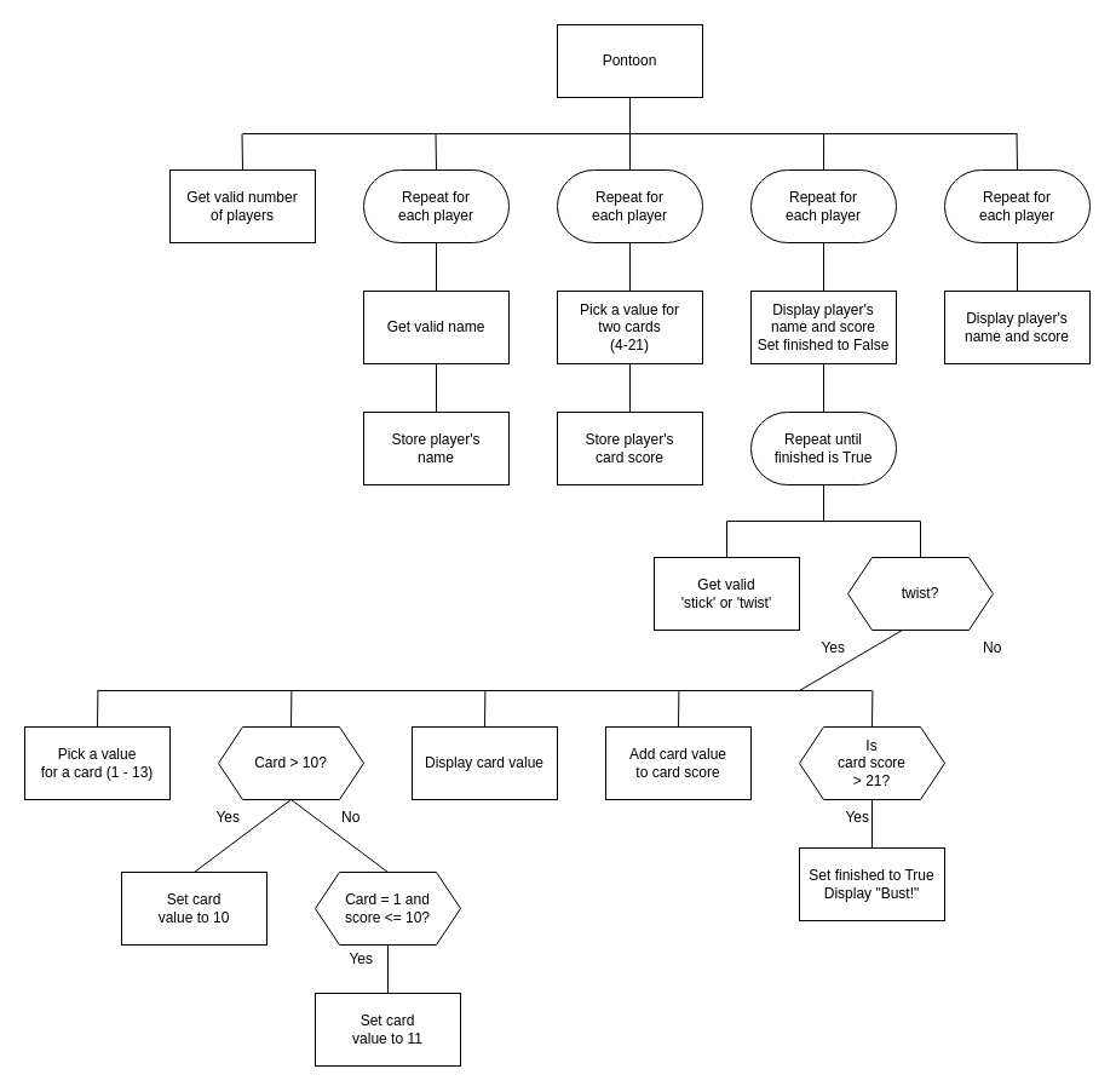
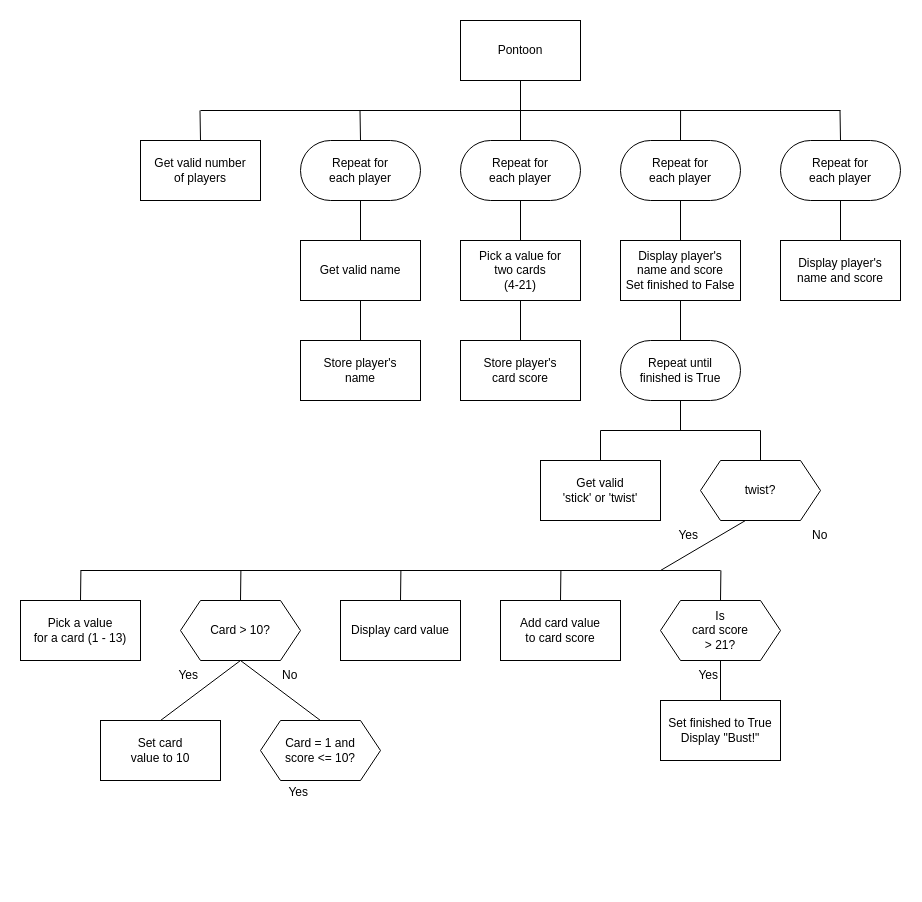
  <mxCell id="0" />
  <mxCell id="1" parent="0" />
  <mxCell id="2" style="edgeStyle=none;shape=connector;rounded=0;orthogonalLoop=1;jettySize=auto;html=1;exitX=0.5;exitY=1;exitDx=0;exitDy=0;entryX=0.5;entryY=0;entryDx=0;entryDy=0;labelBackgroundColor=default;strokeColor=default;fontFamily=Helvetica;fontSize=11;fontColor=default;endArrow=none;endFill=0;" parent="1" source="3" target="13" edge="1"><mxGeometry relative="1" as="geometry" /></mxCell>
  <mxCell id="3" value="Pontoon" style="rounded=0;whiteSpace=wrap;html=1;" parent="1" vertex="1"><mxGeometry x="460" y="20" width="120" height="60" as="geometry" /></mxCell>
  <mxCell id="4" style="edgeStyle=none;shape=connector;rounded=0;orthogonalLoop=1;jettySize=auto;html=1;exitX=0.5;exitY=0;exitDx=0;exitDy=0;labelBackgroundColor=default;strokeColor=default;fontFamily=Helvetica;fontSize=11;fontColor=default;endArrow=none;endFill=0;" parent="1" source="5" edge="1"><mxGeometry relative="1" as="geometry"><mxPoint x="199.5" y="110" as="targetPoint" /></mxGeometry></mxCell>
  <mxCell id="5" value="Get valid number&lt;br&gt;of players" style="rounded=0;whiteSpace=wrap;html=1;" parent="1" vertex="1"><mxGeometry x="140" y="140" width="120" height="60" as="geometry" /></mxCell>
  <mxCell id="6" style="rounded=0;orthogonalLoop=1;jettySize=auto;html=1;exitX=0.5;exitY=1;exitDx=0;exitDy=0;entryX=0.5;entryY=0;entryDx=0;entryDy=0;endArrow=none;endFill=0;" parent="1" source="8" target="10" edge="1"><mxGeometry relative="1" as="geometry" /></mxCell>
  <mxCell id="7" style="edgeStyle=none;shape=connector;rounded=0;orthogonalLoop=1;jettySize=auto;html=1;exitX=0.5;exitY=0;exitDx=0;exitDy=0;labelBackgroundColor=default;strokeColor=default;fontFamily=Helvetica;fontSize=11;fontColor=default;endArrow=none;endFill=0;" parent="1" source="8" edge="1"><mxGeometry relative="1" as="geometry"><mxPoint x="359.5" y="110" as="targetPoint" /></mxGeometry></mxCell>
  <mxCell id="8" value="Repeat for&lt;br&gt;each player" style="rounded=1;whiteSpace=wrap;html=1;arcSize=50;" parent="1" vertex="1"><mxGeometry x="300" y="140" width="120" height="60" as="geometry" /></mxCell>
  <mxCell id="9" style="edgeStyle=none;shape=connector;rounded=0;orthogonalLoop=1;jettySize=auto;html=1;exitX=0.5;exitY=1;exitDx=0;exitDy=0;entryX=0.5;entryY=0;entryDx=0;entryDy=0;labelBackgroundColor=default;strokeColor=default;fontFamily=Helvetica;fontSize=11;fontColor=default;endArrow=none;endFill=0;" parent="1" source="10" target="11" edge="1"><mxGeometry relative="1" as="geometry" /></mxCell>
  <mxCell id="10" value="Get valid name" style="rounded=0;whiteSpace=wrap;html=1;" parent="1" vertex="1"><mxGeometry x="300" y="240" width="120" height="60" as="geometry" /></mxCell>
  <mxCell id="11" value="Store player's&lt;br&gt;name" style="rounded=0;whiteSpace=wrap;html=1;" parent="1" vertex="1"><mxGeometry x="300" y="340" width="120" height="60" as="geometry" /></mxCell>
  <mxCell id="12" style="edgeStyle=none;shape=connector;rounded=0;orthogonalLoop=1;jettySize=auto;html=1;exitX=0.5;exitY=1;exitDx=0;exitDy=0;entryX=0.5;entryY=0;entryDx=0;entryDy=0;labelBackgroundColor=default;strokeColor=default;fontFamily=Helvetica;fontSize=11;fontColor=default;endArrow=none;endFill=0;" parent="1" source="13" target="15" edge="1"><mxGeometry relative="1" as="geometry" /></mxCell>
  <mxCell id="13" value="Repeat for&lt;br&gt;each player" style="rounded=1;whiteSpace=wrap;html=1;arcSize=50;" parent="1" vertex="1"><mxGeometry x="460" y="140" width="120" height="60" as="geometry" /></mxCell>
  <mxCell id="14" style="edgeStyle=none;shape=connector;rounded=0;orthogonalLoop=1;jettySize=auto;html=1;exitX=0.5;exitY=1;exitDx=0;exitDy=0;entryX=0.5;entryY=0;entryDx=0;entryDy=0;labelBackgroundColor=default;strokeColor=default;fontFamily=Helvetica;fontSize=11;fontColor=default;endArrow=none;endFill=0;" parent="1" source="15" target="16" edge="1"><mxGeometry relative="1" as="geometry" /></mxCell>
  <mxCell id="15" value="Pick a value for&lt;br&gt;two cards&lt;br&gt;(4-21)" style="rounded=0;whiteSpace=wrap;html=1;" parent="1" vertex="1"><mxGeometry x="460" y="240" width="120" height="60" as="geometry" /></mxCell>
  <mxCell id="16" value="Store player's&lt;br&gt;card score" style="rounded=0;whiteSpace=wrap;html=1;" parent="1" vertex="1"><mxGeometry x="460" y="340" width="120" height="60" as="geometry" /></mxCell>
  <mxCell id="17" style="edgeStyle=none;shape=connector;rounded=0;orthogonalLoop=1;jettySize=auto;html=1;exitX=0.5;exitY=1;exitDx=0;exitDy=0;entryX=0.5;entryY=0;entryDx=0;entryDy=0;labelBackgroundColor=default;strokeColor=default;fontFamily=Helvetica;fontSize=11;fontColor=default;endArrow=none;endFill=0;" parent="1" source="19" target="21" edge="1"><mxGeometry relative="1" as="geometry" /></mxCell>
  <mxCell id="18" style="edgeStyle=none;shape=connector;rounded=0;orthogonalLoop=1;jettySize=auto;html=1;exitX=0.5;exitY=0;exitDx=0;exitDy=0;labelBackgroundColor=default;strokeColor=default;fontFamily=Helvetica;fontSize=11;fontColor=default;endArrow=none;endFill=0;" parent="1" source="19" edge="1"><mxGeometry relative="1" as="geometry"><mxPoint x="680.077" y="110" as="targetPoint" /></mxGeometry></mxCell>
  <mxCell id="19" value="Repeat for&lt;br&gt;each player" style="rounded=1;whiteSpace=wrap;html=1;arcSize=50;" parent="1" vertex="1"><mxGeometry x="620" y="140" width="120" height="60" as="geometry" /></mxCell>
  <mxCell id="20" style="edgeStyle=none;shape=connector;rounded=0;orthogonalLoop=1;jettySize=auto;html=1;exitX=0.5;exitY=1;exitDx=0;exitDy=0;entryX=0.5;entryY=0;entryDx=0;entryDy=0;labelBackgroundColor=default;strokeColor=default;fontFamily=Helvetica;fontSize=11;fontColor=default;endArrow=none;endFill=0;" parent="1" source="21" target="23" edge="1"><mxGeometry relative="1" as="geometry" /></mxCell>
  <mxCell id="21" value="Display player's&lt;br&gt;name and score&lt;div&gt;Set finished to False&lt;/div&gt;" style="rounded=0;whiteSpace=wrap;html=1;" parent="1" vertex="1"><mxGeometry x="620" y="240" width="120" height="60" as="geometry" /></mxCell>
  <mxCell id="22" style="edgeStyle=none;shape=connector;rounded=0;orthogonalLoop=1;jettySize=auto;html=1;exitX=0.5;exitY=1;exitDx=0;exitDy=0;labelBackgroundColor=default;strokeColor=default;fontFamily=Helvetica;fontSize=11;fontColor=default;endArrow=none;endFill=0;" parent="1" source="23" edge="1"><mxGeometry relative="1" as="geometry"><mxPoint x="680" y="430" as="targetPoint" /></mxGeometry></mxCell>
  <mxCell id="23" value="Repeat until&lt;br&gt;finished is True" style="rounded=1;whiteSpace=wrap;html=1;arcSize=50;" parent="1" vertex="1"><mxGeometry x="620" y="340" width="120" height="60" as="geometry" /></mxCell>
  <mxCell id="24" style="edgeStyle=none;shape=connector;rounded=0;orthogonalLoop=1;jettySize=auto;html=1;exitX=0.5;exitY=0;exitDx=0;exitDy=0;labelBackgroundColor=default;strokeColor=default;fontFamily=Helvetica;fontSize=11;fontColor=default;endArrow=none;endFill=0;" parent="1" source="25" edge="1"><mxGeometry relative="1" as="geometry"><mxPoint x="600" y="430" as="targetPoint" /></mxGeometry></mxCell>
  <mxCell id="25" value="Get valid&lt;br&gt;'stick' or 'twist'" style="rounded=0;whiteSpace=wrap;html=1;" parent="1" vertex="1"><mxGeometry x="540" y="460" width="120" height="60" as="geometry" /></mxCell>
  <mxCell id="26" style="edgeStyle=none;shape=connector;rounded=0;orthogonalLoop=1;jettySize=auto;html=1;labelBackgroundColor=default;strokeColor=default;fontFamily=Helvetica;fontSize=11;fontColor=default;endArrow=none;endFill=0;exitX=0.375;exitY=1;exitDx=0;exitDy=0;" parent="1" source="28" edge="1"><mxGeometry relative="1" as="geometry"><mxPoint x="660" y="570" as="targetPoint" /><mxPoint x="750" y="560" as="sourcePoint" /></mxGeometry></mxCell>
  <mxCell id="27" style="edgeStyle=orthogonalEdgeStyle;rounded=0;orthogonalLoop=1;jettySize=auto;html=1;exitX=0.5;exitY=0;exitDx=0;exitDy=0;endArrow=none;endFill=0;" parent="1" source="28" edge="1"><mxGeometry relative="1" as="geometry"><mxPoint x="760" y="430" as="targetPoint" /></mxGeometry></mxCell>
  <mxCell id="28" value="twist?" style="shape=hexagon;perimeter=hexagonPerimeter2;whiteSpace=wrap;html=1;fixedSize=1;" parent="1" vertex="1"><mxGeometry x="700" y="460" width="120" height="60" as="geometry" /></mxCell>
  <mxCell id="29" style="edgeStyle=none;shape=connector;rounded=0;orthogonalLoop=1;jettySize=auto;html=1;exitX=0.5;exitY=0;exitDx=0;exitDy=0;labelBackgroundColor=default;strokeColor=default;fontFamily=Helvetica;fontSize=11;fontColor=default;endArrow=none;endFill=0;" parent="1" source="30" edge="1"><mxGeometry relative="1" as="geometry"><mxPoint x="560.4" y="570" as="targetPoint" /></mxGeometry></mxCell>
  <mxCell id="30" value="Add card value&lt;br&gt;to card score" style="rounded=0;whiteSpace=wrap;html=1;" parent="1" vertex="1"><mxGeometry x="500" y="600" width="120" height="60" as="geometry" /></mxCell>
  <mxCell id="31" style="edgeStyle=none;shape=connector;rounded=0;orthogonalLoop=1;jettySize=auto;html=1;exitX=0.5;exitY=0;exitDx=0;exitDy=0;labelBackgroundColor=default;strokeColor=default;fontFamily=Helvetica;fontSize=11;fontColor=default;endArrow=none;endFill=0;" parent="1" source="32" edge="1"><mxGeometry relative="1" as="geometry"><mxPoint x="80.4" y="570" as="targetPoint" /></mxGeometry></mxCell>
  <mxCell id="32" value="Pick a value&lt;br&gt;for a card (1 - 13)" style="rounded=0;whiteSpace=wrap;html=1;" parent="1" vertex="1"><mxGeometry x="20" y="600" width="120" height="60" as="geometry" /></mxCell>
  <mxCell id="33" style="edgeStyle=none;shape=connector;rounded=0;orthogonalLoop=1;jettySize=auto;html=1;exitX=0.5;exitY=1;exitDx=0;exitDy=0;entryX=0.5;entryY=0;entryDx=0;entryDy=0;labelBackgroundColor=default;strokeColor=default;fontFamily=Helvetica;fontSize=11;fontColor=default;endArrow=none;endFill=0;" parent="1" source="36" target="37" edge="1"><mxGeometry relative="1" as="geometry" /></mxCell>
  <mxCell id="34" style="edgeStyle=none;shape=connector;rounded=0;orthogonalLoop=1;jettySize=auto;html=1;exitX=0.5;exitY=0;exitDx=0;exitDy=0;labelBackgroundColor=default;strokeColor=default;fontFamily=Helvetica;fontSize=11;fontColor=default;endArrow=none;endFill=0;" parent="1" source="36" edge="1"><mxGeometry relative="1" as="geometry"><mxPoint x="240.4" y="570" as="targetPoint" /></mxGeometry></mxCell>
  <mxCell id="35" style="rounded=0;orthogonalLoop=1;jettySize=auto;html=1;exitX=0.5;exitY=1;exitDx=0;exitDy=0;entryX=0.5;entryY=0;entryDx=0;entryDy=0;endArrow=none;endFill=0;" parent="1" source="36" target="56" edge="1"><mxGeometry relative="1" as="geometry" /></mxCell>
  <mxCell id="36" value="Card &amp;gt; 10?" style="shape=hexagon;perimeter=hexagonPerimeter2;whiteSpace=wrap;html=1;fixedSize=1;" parent="1" vertex="1"><mxGeometry x="180" y="600" width="120" height="60" as="geometry" /></mxCell>
  <mxCell id="37" value="Set card&lt;br&gt;value to 10" style="rounded=0;whiteSpace=wrap;html=1;" parent="1" vertex="1"><mxGeometry x="100" y="720" width="120" height="60" as="geometry" /></mxCell>
  <mxCell id="38" style="edgeStyle=none;shape=connector;rounded=0;orthogonalLoop=1;jettySize=auto;html=1;exitX=0.5;exitY=1;exitDx=0;exitDy=0;entryX=0.5;entryY=0;entryDx=0;entryDy=0;labelBackgroundColor=default;strokeColor=default;fontFamily=Helvetica;fontSize=11;fontColor=default;endArrow=none;endFill=0;" parent="1" source="40" target="41" edge="1"><mxGeometry relative="1" as="geometry" /></mxCell>
  <mxCell id="39" style="edgeStyle=none;shape=connector;rounded=0;orthogonalLoop=1;jettySize=auto;html=1;exitX=0.5;exitY=0;exitDx=0;exitDy=0;labelBackgroundColor=default;strokeColor=default;fontFamily=Helvetica;fontSize=11;fontColor=default;endArrow=none;endFill=0;" parent="1" source="40" edge="1"><mxGeometry relative="1" as="geometry"><mxPoint x="720.4" y="570" as="targetPoint" /></mxGeometry></mxCell>
  <mxCell id="40" value="Is&lt;div&gt;card score&lt;/div&gt;&lt;div&gt;&amp;gt; 21?&lt;/div&gt;" style="shape=hexagon;perimeter=hexagonPerimeter2;whiteSpace=wrap;html=1;fixedSize=1;" parent="1" vertex="1"><mxGeometry x="660" y="600" width="120" height="60" as="geometry" /></mxCell>
  <mxCell id="41" value="Set finished to True&lt;div&gt;Display &quot;Bust!&quot;&lt;/div&gt;" style="rounded=0;whiteSpace=wrap;html=1;" parent="1" vertex="1"><mxGeometry x="660" y="700" width="120" height="60" as="geometry" /></mxCell>
  <mxCell id="42" style="edgeStyle=none;shape=connector;rounded=0;orthogonalLoop=1;jettySize=auto;html=1;exitX=0.5;exitY=1;exitDx=0;exitDy=0;entryX=0.5;entryY=0;entryDx=0;entryDy=0;labelBackgroundColor=default;strokeColor=default;fontFamily=Helvetica;fontSize=11;fontColor=default;endArrow=none;endFill=0;" parent="1" source="44" target="45" edge="1"><mxGeometry relative="1" as="geometry" /></mxCell>
  <mxCell id="43" style="edgeStyle=none;shape=connector;rounded=0;orthogonalLoop=1;jettySize=auto;html=1;exitX=0.5;exitY=0;exitDx=0;exitDy=0;labelBackgroundColor=default;strokeColor=default;fontFamily=Helvetica;fontSize=11;fontColor=default;endArrow=none;endFill=0;" parent="1" source="44" edge="1"><mxGeometry relative="1" as="geometry"><mxPoint x="839.5" y="110" as="targetPoint" /></mxGeometry></mxCell>
  <mxCell id="44" value="Repeat for&lt;br&gt;each player" style="rounded=1;whiteSpace=wrap;html=1;arcSize=50;" parent="1" vertex="1"><mxGeometry x="780" y="140" width="120" height="60" as="geometry" /></mxCell>
  <mxCell id="45" value="Display player's&lt;br&gt;name and score" style="rounded=0;whiteSpace=wrap;html=1;" parent="1" vertex="1"><mxGeometry x="780" y="240" width="120" height="60" as="geometry" /></mxCell>
  <mxCell id="46" value="" style="endArrow=none;html=1;rounded=0;labelBackgroundColor=default;strokeColor=default;fontFamily=Helvetica;fontSize=11;fontColor=default;shape=connector;" parent="1" edge="1"><mxGeometry width="50" height="50" relative="1" as="geometry"><mxPoint x="80" y="570" as="sourcePoint" /><mxPoint x="720" y="570" as="targetPoint" /></mxGeometry></mxCell>
  <mxCell id="47" value="" style="endArrow=none;html=1;rounded=0;labelBackgroundColor=default;strokeColor=default;fontFamily=Helvetica;fontSize=11;fontColor=default;shape=connector;" parent="1" edge="1"><mxGeometry width="50" height="50" relative="1" as="geometry"><mxPoint x="600" y="430" as="sourcePoint" /><mxPoint x="760" y="430" as="targetPoint" /></mxGeometry></mxCell>
  <mxCell id="48" value="" style="endArrow=none;html=1;rounded=0;labelBackgroundColor=default;strokeColor=default;fontFamily=Helvetica;fontSize=11;fontColor=default;shape=connector;" parent="1" edge="1"><mxGeometry width="50" height="50" relative="1" as="geometry"><mxPoint x="200" y="110" as="sourcePoint" /><mxPoint x="840" y="110" as="targetPoint" /></mxGeometry></mxCell>
  <mxCell id="49" value="Yes" style="text;html=1;align=right;verticalAlign=middle;whiteSpace=wrap;rounded=0;" parent="1" vertex="1"><mxGeometry x="660" y="520" width="40" height="30" as="geometry" /></mxCell>
  <mxCell id="50" value="Yes" style="text;html=1;align=right;verticalAlign=middle;whiteSpace=wrap;rounded=0;" parent="1" vertex="1"><mxGeometry x="680" y="660" width="40" height="30" as="geometry" /></mxCell>
  <mxCell id="51" value="Yes" style="text;html=1;align=right;verticalAlign=middle;whiteSpace=wrap;rounded=0;" parent="1" vertex="1"><mxGeometry x="160" y="660" width="40" height="30" as="geometry" /></mxCell>
  <mxCell id="52" style="edgeStyle=none;shape=connector;rounded=0;orthogonalLoop=1;jettySize=auto;html=1;exitX=0.5;exitY=0;exitDx=0;exitDy=0;labelBackgroundColor=default;strokeColor=default;fontFamily=Helvetica;fontSize=11;fontColor=default;endArrow=none;endFill=0;" parent="1" source="53" edge="1"><mxGeometry relative="1" as="geometry"><mxPoint x="400.4" y="570" as="targetPoint" /></mxGeometry></mxCell>
  <mxCell id="53" value="Display card value" style="rounded=0;whiteSpace=wrap;html=1;" parent="1" vertex="1"><mxGeometry x="340" y="600" width="120" height="60" as="geometry" /></mxCell>
  <mxCell id="54" value="No" style="text;html=1;align=left;verticalAlign=middle;whiteSpace=wrap;rounded=0;" parent="1" vertex="1"><mxGeometry x="810" y="520" width="40" height="30" as="geometry" /></mxCell>
- <mxCell id="55" style="edgeStyle=orthogonalEdgeStyle;rounded=0;orthogonalLoop=1;jettySize=auto;html=1;exitX=0.5;exitY=1;exitDx=0;exitDy=0;entryX=0.5;entryY=0;entryDx=0;entryDy=0;endArrow=none;endFill=0;" parent="1" source="56" target="57" edge="1"><mxGeometry relative="1" as="geometry" /></mxCell>
  <mxCell id="56" value="Card = 1 and&lt;br&gt;score &amp;lt;= 10?" style="shape=hexagon;perimeter=hexagonPerimeter2;whiteSpace=wrap;html=1;fixedSize=1;" parent="1" vertex="1"><mxGeometry x="260" y="720" width="120" height="60" as="geometry" /></mxCell>
- <mxCell id="57" value="Set card&lt;br&gt;value to 11" style="rounded=0;whiteSpace=wrap;html=1;" parent="1" vertex="1"><mxGeometry x="260" y="820" width="120" height="60" as="geometry" /></mxCell>
  <mxCell id="58" value="No" style="text;html=1;align=left;verticalAlign=middle;whiteSpace=wrap;rounded=0;" parent="1" vertex="1"><mxGeometry x="280" y="660" width="40" height="30" as="geometry" /></mxCell>
  <mxCell id="59" value="Yes" style="text;html=1;align=right;verticalAlign=middle;whiteSpace=wrap;rounded=0;" parent="1" vertex="1"><mxGeometry x="270" y="777" width="40" height="30" as="geometry" /></mxCell>
